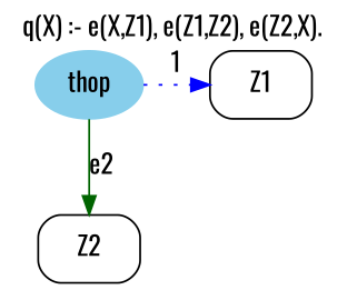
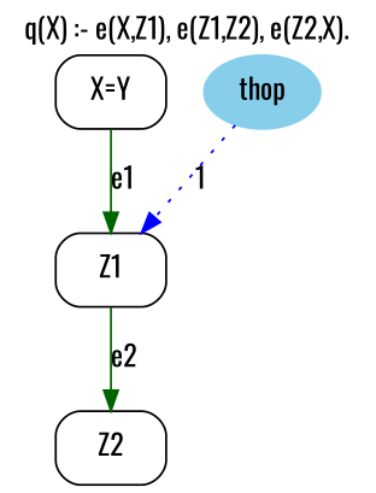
  strict digraph {
    fontname=Oswald
    label="q(X) :- e(X,Z1), e(Z1,Z2), e(Z2,X)."
    labelloc=t
    rankdir=TB
    node [fontname=Oswald shape=box style=rounded]
    edge [color=darkgreen fontname=Oswald]
    Z2 [height=0.5 width=0.75]
+   n2 [height=0.5 label="X=Y" width=0.75]
    Z1 [height=0.5 width=0.75]
    thop [color=skyblue fillcolor=skyblue height=0.5 shape=oval style="filled,rounded" width=0.79437]
-   thop -> Z2 [label=e2]
+   n2 -> Z1 [label=e1]
+   Z1 -> Z2 [label=e2]
    thop -> Z1 [color=blue constraint=false label=1 style=dotted]
  }
